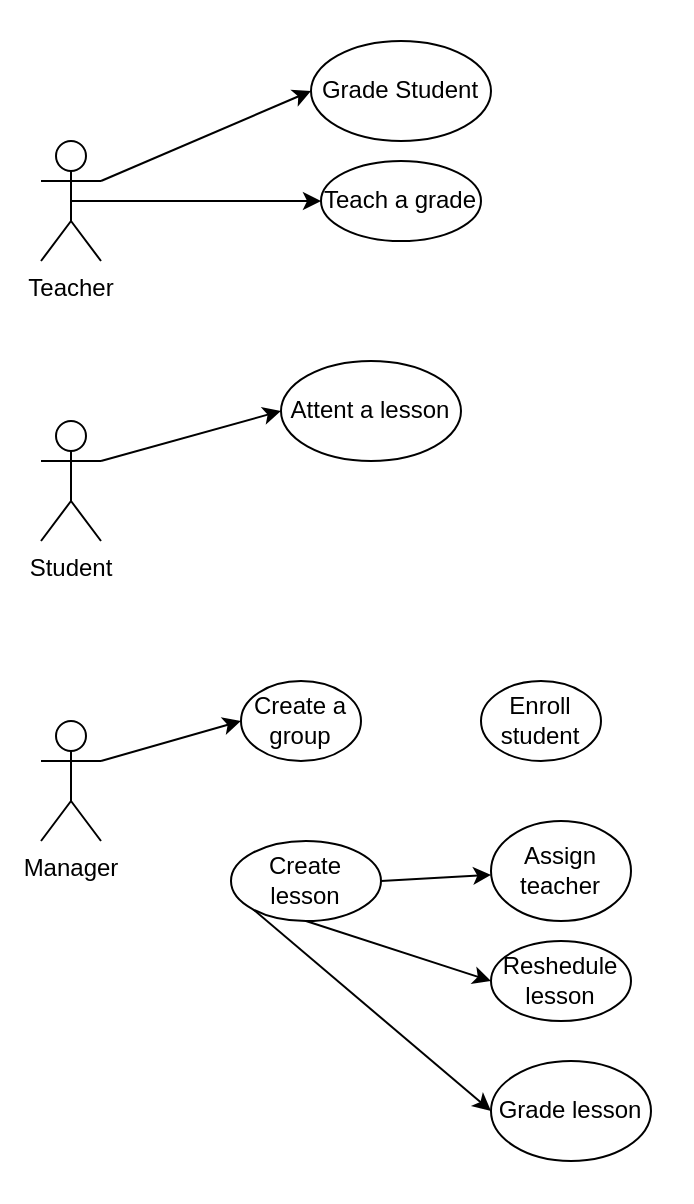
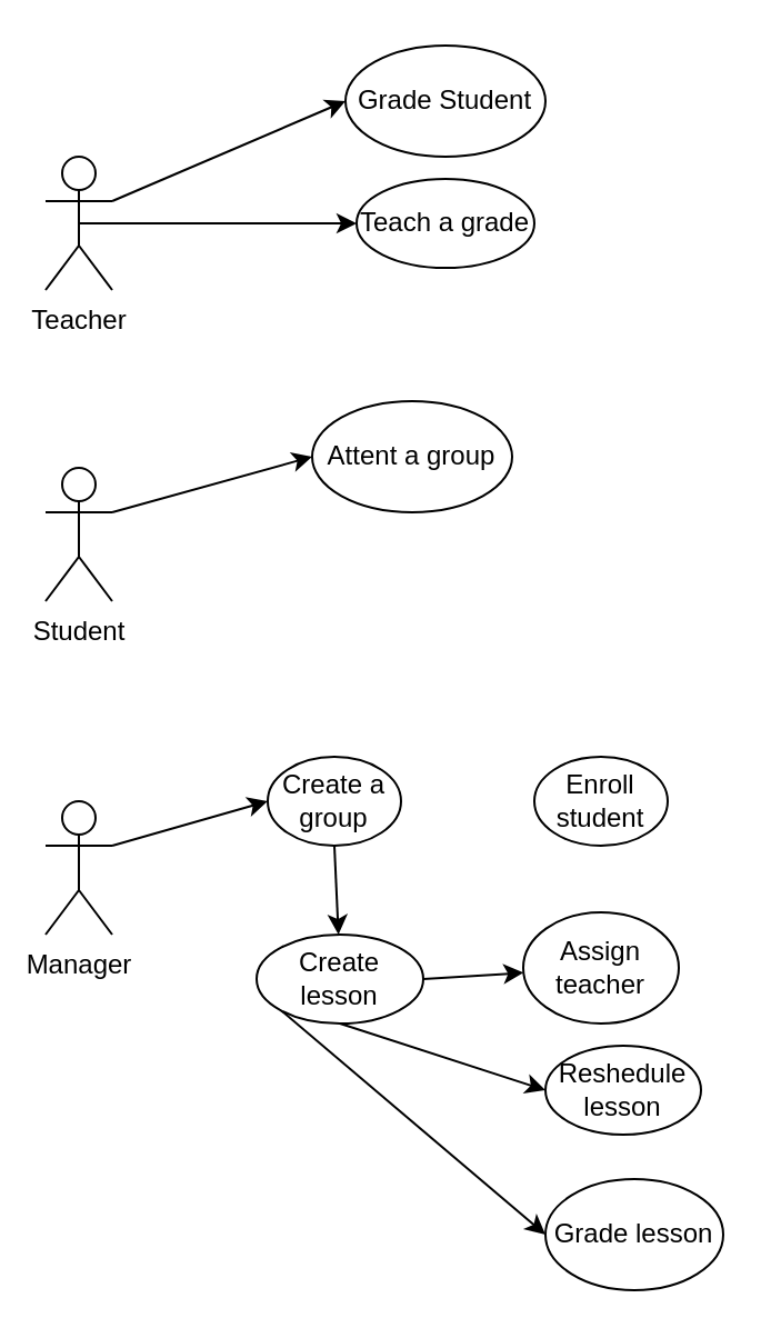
  <mxCell id="0" />
  <mxCell id="1" parent="0" />
  <mxCell id="2" style="edgeStyle=none;html=1;exitX=1;exitY=0.333;exitDx=0;exitDy=0;exitPerimeter=0;entryX=0;entryY=0.5;entryDx=0;entryDy=0;" edge="1" parent="1" source="4" target="7"><mxGeometry relative="1" as="geometry" /></mxCell>
  <mxCell id="3" style="edgeStyle=none;html=1;exitX=0.5;exitY=0.5;exitDx=0;exitDy=0;exitPerimeter=0;entryX=0;entryY=0.5;entryDx=0;entryDy=0;" edge="1" parent="1" source="4" target="8"><mxGeometry relative="1" as="geometry" /></mxCell>
  <mxCell id="4" value="Teacher" style="shape=umlActor;verticalLabelPosition=bottom;verticalAlign=top;html=1;" vertex="1" parent="1"><mxGeometry x="20" y="70" width="30" height="60" as="geometry" /></mxCell>
  <mxCell id="5" style="edgeStyle=none;html=1;exitX=1;exitY=0.333;exitDx=0;exitDy=0;exitPerimeter=0;entryX=0;entryY=0.5;entryDx=0;entryDy=0;" edge="1" parent="1" source="6" target="9"><mxGeometry relative="1" as="geometry" /></mxCell>
  <mxCell id="6" value="Student" style="shape=umlActor;verticalLabelPosition=bottom;verticalAlign=top;html=1;" vertex="1" parent="1"><mxGeometry x="20" y="210" width="30" height="60" as="geometry" /></mxCell>
  <mxCell id="7" value="Grade Student" style="ellipse;whiteSpace=wrap;html=1;" vertex="1" parent="1"><mxGeometry x="155" y="20" width="90" height="50" as="geometry" /></mxCell>
  <mxCell id="8" value="Teach a grade" style="ellipse;whiteSpace=wrap;html=1;" vertex="1" parent="1"><mxGeometry x="160" y="80" width="80" height="40" as="geometry" /></mxCell>
- <mxCell id="9" value="Attent a lesson" style="ellipse;whiteSpace=wrap;html=1;" vertex="1" parent="1"><mxGeometry x="140" y="180" width="90" height="50" as="geometry" /></mxCell>
+ <mxCell id="9" value="Attent a group" style="ellipse;whiteSpace=wrap;html=1;" vertex="1" parent="1"><mxGeometry x="140" y="180" width="90" height="50" as="geometry" /></mxCell>
  <mxCell id="10" style="edgeStyle=none;html=1;exitX=1;exitY=0.333;exitDx=0;exitDy=0;exitPerimeter=0;entryX=0;entryY=0.5;entryDx=0;entryDy=0;" edge="1" parent="1" source="11" target="13"><mxGeometry relative="1" as="geometry" /></mxCell>
  <mxCell id="11" value="Manager" style="shape=umlActor;verticalLabelPosition=bottom;verticalAlign=top;html=1;" vertex="1" parent="1"><mxGeometry x="20" y="360" width="30" height="60" as="geometry" /></mxCell>
+ <mxCell id="12" style="edgeStyle=none;html=1;exitX=0.5;exitY=1;exitDx=0;exitDy=0;" edge="1" parent="1" source="13" target="18"><mxGeometry relative="1" as="geometry" /></mxCell>
  <mxCell id="13" value="Create a group" style="ellipse;whiteSpace=wrap;html=1;" vertex="1" parent="1"><mxGeometry x="120" y="340" width="60" height="40" as="geometry" /></mxCell>
  <mxCell id="14" value="Enroll student" style="ellipse;whiteSpace=wrap;html=1;" vertex="1" parent="1"><mxGeometry x="240" y="340" width="60" height="40" as="geometry" /></mxCell>
  <mxCell id="15" style="edgeStyle=none;html=1;exitX=1;exitY=0.5;exitDx=0;exitDy=0;" edge="1" parent="1" source="18" target="19"><mxGeometry relative="1" as="geometry" /></mxCell>
  <mxCell id="16" style="edgeStyle=none;html=1;exitX=0.5;exitY=1;exitDx=0;exitDy=0;entryX=0;entryY=0.5;entryDx=0;entryDy=0;" edge="1" parent="1" source="18" target="20"><mxGeometry relative="1" as="geometry" /></mxCell>
  <mxCell id="17" style="edgeStyle=none;html=1;exitX=0;exitY=1;exitDx=0;exitDy=0;entryX=0;entryY=0.5;entryDx=0;entryDy=0;" edge="1" parent="1" source="18" target="21"><mxGeometry relative="1" as="geometry" /></mxCell>
  <mxCell id="18" value="Create lesson" style="ellipse;whiteSpace=wrap;html=1;" vertex="1" parent="1"><mxGeometry x="115" y="420" width="75" height="40" as="geometry" /></mxCell>
- <mxCell id="19" value="Assign teacher" style="ellipse;whiteSpace=wrap;html=1;" vertex="1" parent="1"><mxGeometry x="245" y="410" width="70" height="50" as="geometry" /></mxCell>
+ <mxCell id="19" value="Assign teacher" style="ellipse;whiteSpace=wrap;html=1;" vertex="1" parent="1"><mxGeometry x="235" y="410" width="70" height="50" as="geometry" /></mxCell>
  <mxCell id="20" value="Reshedule lesson" style="ellipse;whiteSpace=wrap;html=1;" vertex="1" parent="1"><mxGeometry x="245" y="470" width="70" height="40" as="geometry" /></mxCell>
  <mxCell id="21" value="Grade lesson" style="ellipse;whiteSpace=wrap;html=1;" vertex="1" parent="1"><mxGeometry x="245" y="530" width="80" height="50" as="geometry" /></mxCell>
